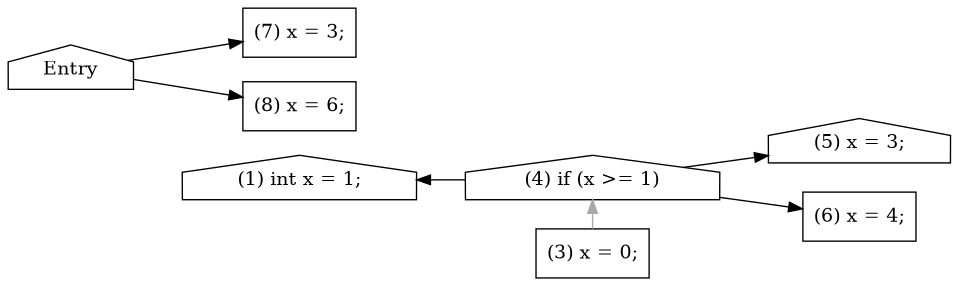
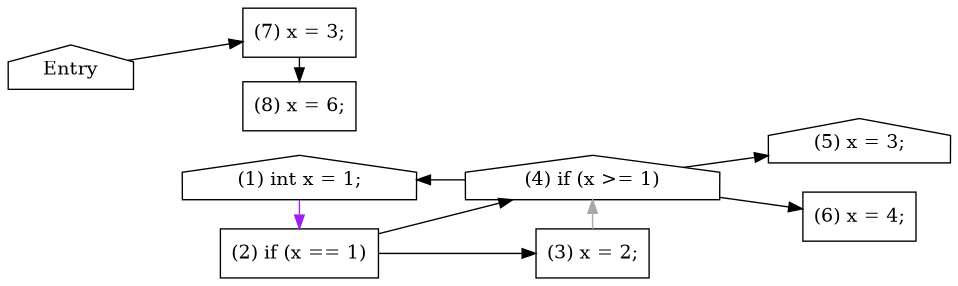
  digraph {
    rankdir=LR
    splines=true
    node [shape=box]
    "(1) int x = 1;" [shape=house]
+   "(2) if (x == 1)"
    n3 [label="(7) x = 3;"]
    "(8) x = 6;"
-   "(3) x = 2;" [label="(3) x = 0;"]
+   "(3) x = 2;"
    "(4) if (x >= 1)" [shape=house]
    "(5) x = 3;" [shape=house]
    "(6) x = 4;"
    Entry [shape=house]
    subgraph sub_1 {
      rank=same
      "(1) int x = 1;"
+     "(2) if (x == 1)"
      n3
      "(8) x = 6;"
    }
    subgraph sub_2 {
      rank=same
      "(3) x = 2;"
      "(4) if (x >= 1)"
    }
    subgraph sub_3 {
      rank=same
      "(5) x = 3;"
      "(6) x = 4;"
    }
+   "(1) int x = 1;" -> "(2) if (x == 1)" [color=Purple constraint=false]
+   "(2) if (x == 1)" -> "(3) x = 2;"
+   "(2) if (x == 1)" -> "(4) if (x >= 1)"
    "(3) x = 2;" -> "(4) if (x >= 1)" [color=DarkGray constraint=false]
    "(4) if (x >= 1)" -> "(1) int x = 1;"
    "(4) if (x >= 1)" -> "(5) x = 3;"
    "(4) if (x >= 1)" -> "(6) x = 4;"
    Entry -> n3
-   Entry -> "(8) x = 6;"
+   n3 -> "(8) x = 6;"
  }
